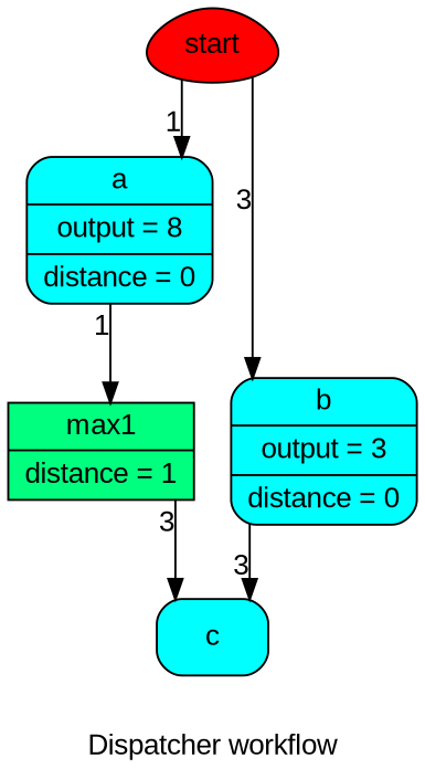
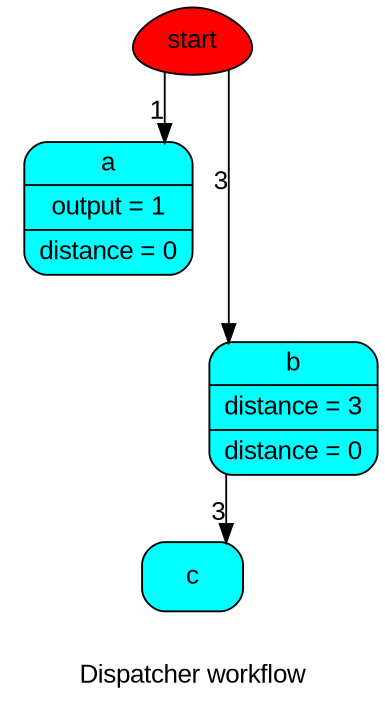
  digraph {
    fontname="Liberation Sans"
    label="Dispatcher workflow"
    splines=ortho
    node [fillcolor=cyan fontname="Liberation Sans" shape=Mrecord style=filled]
    edge [fontname="Liberation Sans" xlabel=3]
    n1 [fillcolor=red label=start shape=egg]
-   n2 [label="{ a | output = 8 | distance = 0 }"]
-   n3 [label="{ b | output = 3 | distance = 0 }"]
-   n4 [fillcolor=springgreen label="{ max1 | distance = 1 }" shape=record]
+   n2 [label="{ a | output = 1 | distance = 0 }"]
+   n3 [label="{ b | distance = 3 | distance = 0 }"]
    n5 [label="{ c  }"]
    n1 -> n2 [xlabel=1]
    n1 -> n3
-   n2 -> n4 [xlabel=1]
    n3 -> n5
-   n4 -> n5
  }
